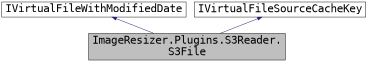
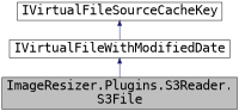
  digraph {
    fontname="DejaVu Sans Mono"
    node [color=black fillcolor=white fontname="DejaVu Sans Mono" fontsize=24 shape=record style=filled]
    edge [color=midnightblue dir=back fontname="DejaVu Sans Mono" fontsize=24 labelfontname=Helvetica labelfontsize=24 style=solid]
    n1 [fillcolor=grey75 fontcolor=black height=0.2 label="ImageResizer.Plugins.S3Reader.\lS3File" width=0.4]
    n2 [height=0.2 label=IVirtualFileWithModifiedDate width=0.4]
    n3 [height=0.2 label=IVirtualFileSourceCacheKey width=0.4]
    n2 -> n1
-   n3 -> n1
+   n3 -> n2
  }
